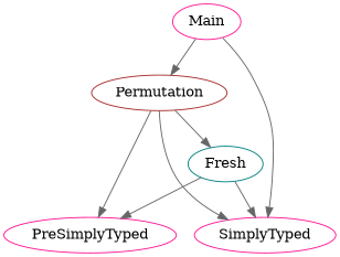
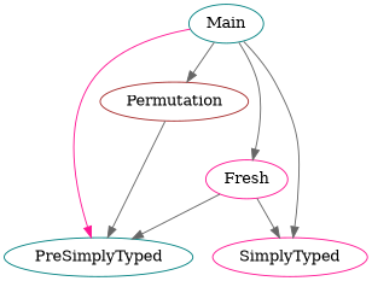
  digraph {
    node [color=teal]
    edge [color=gray40]
-   Fresh
-   Main [color=deeppink]
+   Fresh [color=deeppink]
+   Main
    Permutation [color=brown]
-   PreSimplyTyped [color=deeppink]
+   PreSimplyTyped
    SimplyTyped [color=deeppink]
    Fresh -> PreSimplyTyped
    Fresh -> SimplyTyped
-   Permutation -> Fresh
+   Main -> Fresh
    Main -> Permutation
+   Main -> PreSimplyTyped [color=deeppink]
    Main -> SimplyTyped
    Permutation -> PreSimplyTyped
-   Permutation -> SimplyTyped
  }
